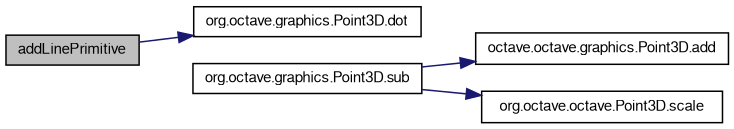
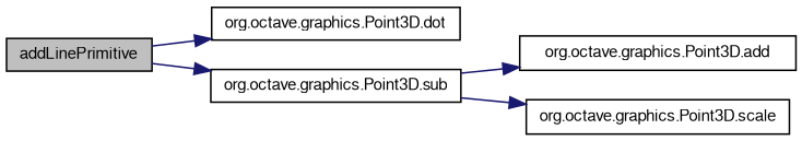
  digraph {
    rankdir=LR
    node [color=black fillcolor=white fontname=FreeSans fontsize=10 shape=record style=filled]
    edge [color=midnightblue fontname=FreeSans fontsize=10 labelfontname=FreeSans labelfontsize=10 style=solid]
    n1 [fillcolor=grey75 fontcolor=black height=0.2 label=addLinePrimitive width=0.4]
    n2 [height=0.2 label="org.octave.graphics.Point3D.dot" width=0.4]
    n3 [height=0.2 label="org.octave.graphics.Point3D.sub" width=0.4]
-   n4 [height=0.2 label="octave.octave.graphics.Point3D.add" width=0.4]
-   n5 [height=0.2 label="org.octave.octave.Point3D.scale" width=0.4]
+   n4 [height=0.2 label="org.octave.graphics.Point3D.add" width=0.4]
+   n5 [height=0.2 label="org.octave.graphics.Point3D.scale" width=0.4]
    n1 -> n2
+   n1 -> n3
    n3 -> n4
    n3 -> n5
  }
